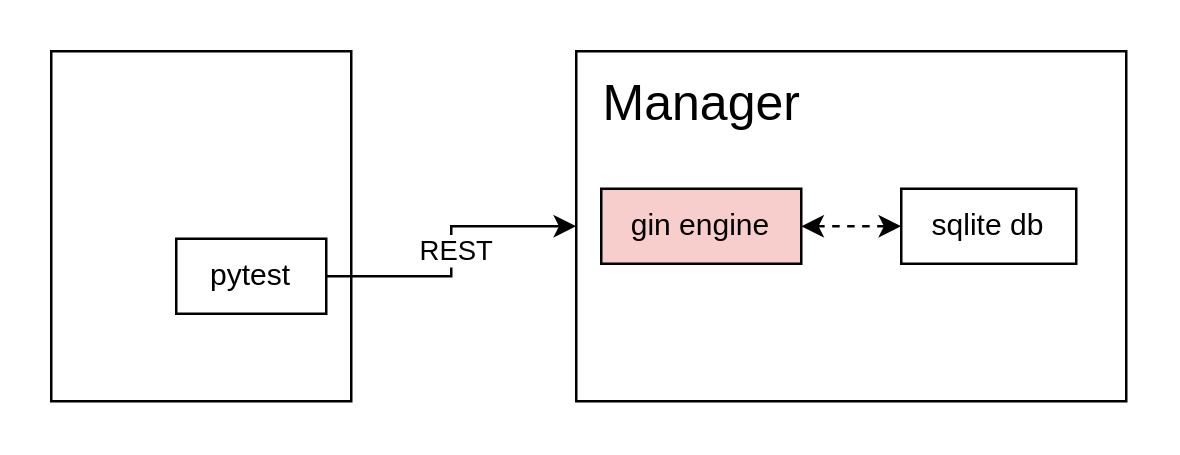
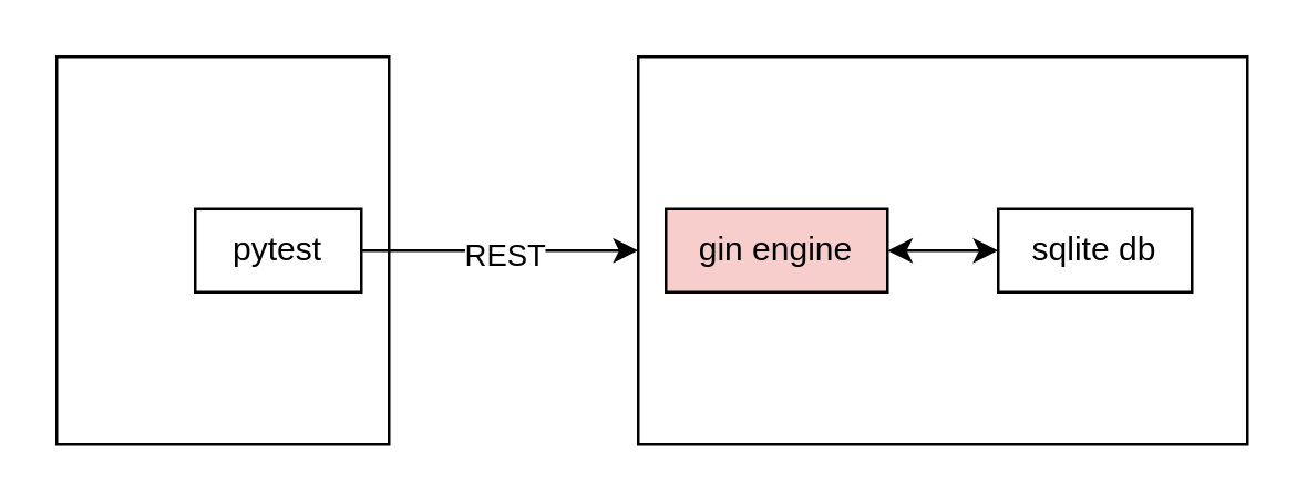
  <mxCell id="0" />
  <mxCell id="1" parent="0" />
  <mxCell id="2" value="" style="rounded=0;whiteSpace=wrap;html=1;fillColor=none;" vertex="1" parent="1"><mxGeometry x="230" y="20" width="220" height="140" as="geometry" /></mxCell>
- <mxCell id="3" value="&lt;font style=&quot;font-size: 20px;&quot;&gt;Manager&lt;/font&gt;" style="text;html=1;align=center;verticalAlign=middle;resizable=0;points=[];autosize=1;strokeColor=none;fillColor=none;" vertex="1" parent="1"><mxGeometry x="230" y="20" width="100" height="40" as="geometry" /></mxCell>
  <mxCell id="4" value="sqlite db" style="rounded=0;whiteSpace=wrap;html=1;" vertex="1" parent="1"><mxGeometry x="360" y="75" width="70" height="30" as="geometry" /></mxCell>
- <mxCell id="5" value="" style="edgeStyle=orthogonalEdgeStyle;rounded=0;orthogonalLoop=1;jettySize=auto;html=1;startArrow=classic;startFill=1;dashed=1;" edge="1" parent="1" source="6" target="4"><mxGeometry relative="1" as="geometry" /></mxCell>
+ <mxCell id="5" value="" style="edgeStyle=orthogonalEdgeStyle;rounded=0;orthogonalLoop=1;jettySize=auto;html=1;startArrow=classic;startFill=1;" edge="1" parent="1" source="6" target="4"><mxGeometry relative="1" as="geometry" /></mxCell>
  <mxCell id="6" value="gin engine" style="rounded=0;whiteSpace=wrap;html=1;fillColor=#f8cecc;" vertex="1" parent="1"><mxGeometry x="240" y="75" width="80" height="30" as="geometry" /></mxCell>
  <mxCell id="7" value="" style="rounded=0;whiteSpace=wrap;html=1;fillColor=none;" vertex="1" parent="1"><mxGeometry x="20" y="20" width="120" height="140" as="geometry" /></mxCell>
  <mxCell id="8" style="edgeStyle=orthogonalEdgeStyle;rounded=0;orthogonalLoop=1;jettySize=auto;html=1;exitX=1;exitY=0.5;exitDx=0;exitDy=0;entryX=0;entryY=0.5;entryDx=0;entryDy=0;" edge="1" parent="1" source="10" target="2"><mxGeometry relative="1" as="geometry" /></mxCell>
  <mxCell id="9" value="REST" style="edgeLabel;html=1;align=center;verticalAlign=middle;resizable=0;points=[];" vertex="1" connectable="0" parent="8"><mxGeometry x="0.017" y="-1" relative="1" as="geometry"><mxPoint as="offset" /></mxGeometry></mxCell>
- <mxCell id="10" value="pytest" style="rounded=0;whiteSpace=wrap;html=1;" vertex="1" parent="1"><mxGeometry x="70" y="95" width="60" height="30" as="geometry" /></mxCell>
+ <mxCell id="10" value="pytest" style="rounded=0;whiteSpace=wrap;html=1;" vertex="1" parent="1"><mxGeometry x="70" y="75" width="60" height="30" as="geometry" /></mxCell>
